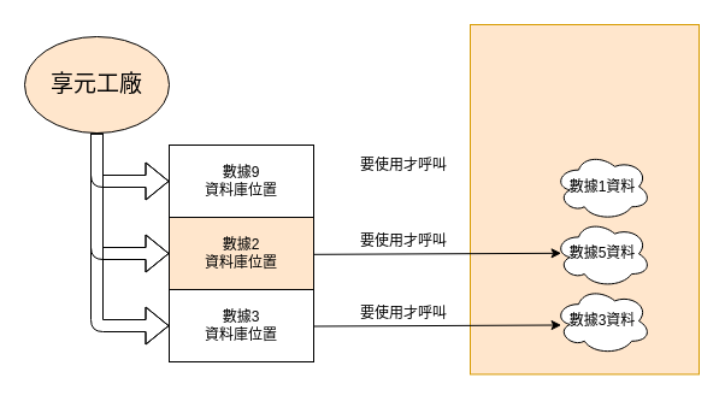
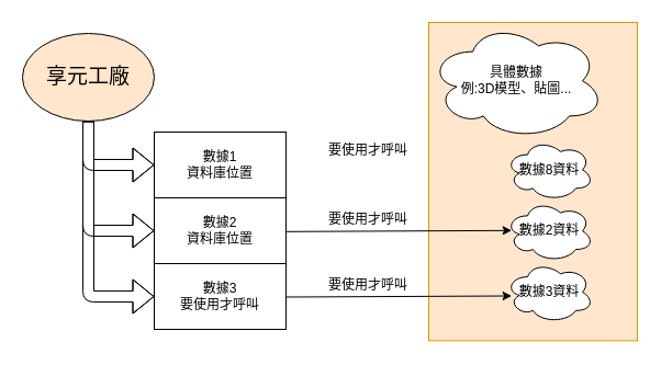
  <mxCell id="0" />
  <mxCell id="1" parent="0" />
  <mxCell id="2" value="" style="rounded=0;whiteSpace=wrap;html=1;fillColor=#ffe6cc;strokeColor=#d79b00;" vertex="1" parent="1"><mxGeometry x="390" y="20" width="190" height="290.38" as="geometry" /></mxCell>
+ <mxCell id="3" value="&lt;span style=&quot;white-space: normal&quot;&gt;具體數據&lt;/span&gt;&lt;br style=&quot;white-space: normal&quot;&gt;&lt;span style=&quot;white-space: normal&quot;&gt;例:3D模型、貼圖...&lt;/span&gt;" style="ellipse;shape=cloud;whiteSpace=wrap;html=1;" vertex="1" parent="1"><mxGeometry x="390" y="20" width="160" height="106.67" as="geometry" /></mxCell>
  <mxCell id="4" value="&lt;font style=&quot;font-size: 19px&quot;&gt;享元工廠&lt;/font&gt;" style="ellipse;whiteSpace=wrap;html=1;fillColor=#ffe6cc;" vertex="1" parent="1"><mxGeometry x="20" y="30" width="120" height="80" as="geometry" /></mxCell>
- <mxCell id="5" value="數據9&lt;br&gt;資料庫位置" style="rounded=0;whiteSpace=wrap;html=1;" vertex="1" parent="1"><mxGeometry x="140" y="120" width="120" height="60" as="geometry" /></mxCell>
- <mxCell id="6" value="數據2&lt;br&gt;資料庫位置" style="rounded=0;whiteSpace=wrap;html=1;fillColor=#ffe6cc;" vertex="1" parent="1"><mxGeometry x="140" y="180" width="120" height="60" as="geometry" /></mxCell>
- <mxCell id="7" value="數據3&lt;br&gt;資料庫位置" style="rounded=0;whiteSpace=wrap;html=1;" vertex="1" parent="1"><mxGeometry x="140" y="240" width="120" height="60" as="geometry" /></mxCell>
+ <mxCell id="5" value="數據1&lt;br&gt;資料庫位置" style="rounded=0;whiteSpace=wrap;html=1;" vertex="1" parent="1"><mxGeometry x="140" y="120" width="120" height="60" as="geometry" /></mxCell>
+ <mxCell id="6" value="數據2&lt;br&gt;資料庫位置" style="rounded=0;whiteSpace=wrap;html=1;" vertex="1" parent="1"><mxGeometry x="140" y="180" width="120" height="60" as="geometry" /></mxCell>
+ <mxCell id="7" value="數據3&lt;br&gt;要使用才呼叫" style="rounded=0;whiteSpace=wrap;html=1;" vertex="1" parent="1"><mxGeometry x="140" y="240" width="120" height="60" as="geometry" /></mxCell>
  <mxCell id="8" value="" style="shape=flexArrow;endArrow=classic;html=1;exitX=0.5;exitY=1;exitDx=0;exitDy=0;entryX=0;entryY=0.5;entryDx=0;entryDy=0;" edge="1" parent="1" source="4" target="5"><mxGeometry width="50" height="50" relative="1" as="geometry"><mxPoint x="70" y="170" as="sourcePoint" /><mxPoint x="120" y="120" as="targetPoint" /><Array as="points"><mxPoint x="80" y="150" /></Array></mxGeometry></mxCell>
  <mxCell id="9" value="" style="shape=flexArrow;endArrow=classic;html=1;entryX=0;entryY=0.5;entryDx=0;entryDy=0;" edge="1" parent="1"><mxGeometry width="50" height="50" relative="1" as="geometry"><mxPoint x="80" y="110" as="sourcePoint" /><mxPoint x="140" y="210" as="targetPoint" /><Array as="points"><mxPoint x="80" y="210" /></Array></mxGeometry></mxCell>
  <mxCell id="10" value="" style="shape=flexArrow;endArrow=classic;html=1;entryX=0;entryY=0.5;entryDx=0;entryDy=0;" edge="1" parent="1"><mxGeometry width="50" height="50" relative="1" as="geometry"><mxPoint x="80" y="110" as="sourcePoint" /><mxPoint x="140" y="270" as="targetPoint" /><Array as="points"><mxPoint x="80" y="270" /></Array></mxGeometry></mxCell>
- <mxCell id="11" value="數據1資料" style="ellipse;shape=cloud;whiteSpace=wrap;html=1;aspect=fixed;" vertex="1" parent="1"><mxGeometry x="460" y="126.67" width="80" height="55.76" as="geometry" /></mxCell>
- <mxCell id="12" value="數據5資料" style="ellipse;shape=cloud;whiteSpace=wrap;html=1;aspect=fixed;" vertex="1" parent="1"><mxGeometry x="460" y="182.43" width="80" height="55.76" as="geometry" /></mxCell>
+ <mxCell id="11" value="數據8資料" style="ellipse;shape=cloud;whiteSpace=wrap;html=1;aspect=fixed;" vertex="1" parent="1"><mxGeometry x="460" y="126.67" width="80" height="55.76" as="geometry" /></mxCell>
+ <mxCell id="12" value="數據2資料" style="ellipse;shape=cloud;whiteSpace=wrap;html=1;aspect=fixed;" vertex="1" parent="1"><mxGeometry x="460" y="182.43" width="80" height="55.76" as="geometry" /></mxCell>
  <mxCell id="13" value="數據3資料" style="ellipse;shape=cloud;whiteSpace=wrap;html=1;aspect=fixed;" vertex="1" parent="1"><mxGeometry x="460" y="238.19" width="80" height="55.76" as="geometry" /></mxCell>
  <mxCell id="14" value="" style="endArrow=classic;html=1;exitX=1;exitY=0.5;exitDx=0;exitDy=0;entryX=0.07;entryY=0.4;entryDx=0;entryDy=0;entryPerimeter=0;" edge="1" parent="1"><mxGeometry width="50" height="50" relative="1" as="geometry"><mxPoint x="260" y="210.82" as="sourcePoint" /><mxPoint x="465.6" y="209.794" as="targetPoint" /></mxGeometry></mxCell>
  <mxCell id="15" value="" style="endArrow=classic;html=1;exitX=1;exitY=0.5;exitDx=0;exitDy=0;entryX=0.07;entryY=0.4;entryDx=0;entryDy=0;entryPerimeter=0;" edge="1" parent="1"><mxGeometry width="50" height="50" relative="1" as="geometry"><mxPoint x="260" y="270.51" as="sourcePoint" /><mxPoint x="465.6" y="269.484" as="targetPoint" /></mxGeometry></mxCell>
  <mxCell id="16" value="要使用才呼叫" style="text;html=1;strokeColor=none;fillColor=none;align=center;verticalAlign=middle;whiteSpace=wrap;rounded=0;" vertex="1" parent="1"><mxGeometry x="290" y="126.67" width="90" height="20" as="geometry" /></mxCell>
  <mxCell id="17" value="要使用才呼叫" style="text;html=1;strokeColor=none;fillColor=none;align=center;verticalAlign=middle;whiteSpace=wrap;rounded=0;" vertex="1" parent="1"><mxGeometry x="290" y="190" width="90" height="20" as="geometry" /></mxCell>
  <mxCell id="18" value="要使用才呼叫" style="text;html=1;strokeColor=none;fillColor=none;align=center;verticalAlign=middle;whiteSpace=wrap;rounded=0;" vertex="1" parent="1"><mxGeometry x="290" y="250" width="90" height="20" as="geometry" /></mxCell>
